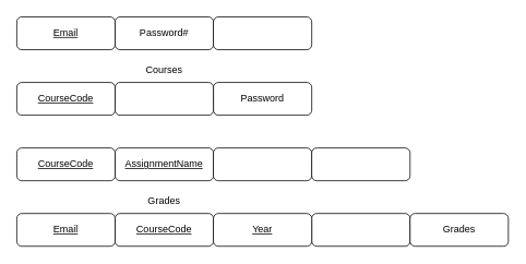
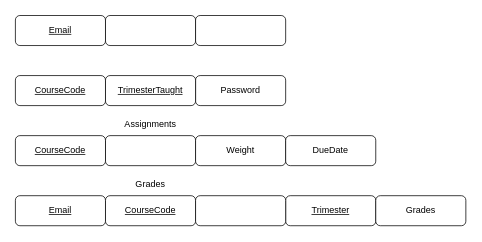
  <mxCell id="0" />
  <mxCell id="1" parent="0" />
  <mxCell id="2" value="" style="group" parent="1" vertex="1" connectable="0"><mxGeometry x="20" y="20" width="120" height="40" as="geometry" /></mxCell>
  <mxCell id="3" value="" style="rounded=1;whiteSpace=wrap;html=1;" parent="2" vertex="1"><mxGeometry width="120" height="40" as="geometry" /></mxCell>
  <mxCell id="4" value="&lt;u&gt;Email&lt;/u&gt;" style="text;html=1;strokeColor=none;fillColor=none;align=center;verticalAlign=middle;whiteSpace=wrap;rounded=0;" parent="2" vertex="1"><mxGeometry width="120" height="40" as="geometry" /></mxCell>
  <mxCell id="5" value="" style="group" parent="1" vertex="1" connectable="0"><mxGeometry x="140" y="20" width="120" height="40" as="geometry" /></mxCell>
  <mxCell id="6" value="" style="rounded=1;whiteSpace=wrap;html=1;" parent="5" vertex="1"><mxGeometry width="120" height="40" as="geometry" /></mxCell>
- <mxCell id="7" value="Password#" style="text;html=1;strokeColor=none;fillColor=none;align=center;verticalAlign=middle;whiteSpace=wrap;rounded=0;" parent="5" vertex="1"><mxGeometry width="120" height="40" as="geometry" /></mxCell>
  <mxCell id="8" value="" style="group" parent="1" vertex="1" connectable="0"><mxGeometry x="260" y="20" width="120" height="40" as="geometry" /></mxCell>
  <mxCell id="9" value="" style="rounded=1;whiteSpace=wrap;html=1;" parent="8" vertex="1"><mxGeometry width="120" height="40" as="geometry" /></mxCell>
  <mxCell id="10" value="" style="group" parent="1" vertex="1" connectable="0"><mxGeometry x="20" y="100" width="120" height="40" as="geometry" /></mxCell>
  <mxCell id="11" value="" style="rounded=1;whiteSpace=wrap;html=1;" parent="10" vertex="1"><mxGeometry width="120" height="40" as="geometry" /></mxCell>
  <mxCell id="12" value="&lt;u&gt;CourseCode&lt;/u&gt;" style="text;html=1;strokeColor=none;fillColor=none;align=center;verticalAlign=middle;whiteSpace=wrap;rounded=0;" parent="10" vertex="1"><mxGeometry width="120" height="40" as="geometry" /></mxCell>
- <mxCell id="13" value="Courses" style="text;html=1;strokeColor=none;fillColor=none;align=center;verticalAlign=middle;whiteSpace=wrap;rounded=0;" parent="1" vertex="1"><mxGeometry x="170" y="70" width="60" height="30" as="geometry" /></mxCell>
  <mxCell id="14" value="" style="group" parent="1" vertex="1" connectable="0"><mxGeometry x="140" y="180" width="120" height="40" as="geometry" /></mxCell>
  <mxCell id="15" value="" style="rounded=1;whiteSpace=wrap;html=1;" parent="14" vertex="1"><mxGeometry width="120" height="40" as="geometry" /></mxCell>
- <mxCell id="16" value="&lt;u&gt;AssignmentName&lt;/u&gt;" style="text;html=1;strokeColor=none;fillColor=none;align=center;verticalAlign=middle;whiteSpace=wrap;rounded=0;" parent="14" vertex="1"><mxGeometry width="120" height="40" as="geometry" /></mxCell>
  <mxCell id="17" value="" style="group" parent="1" vertex="1" connectable="0"><mxGeometry x="260" y="180" width="120" height="40" as="geometry" /></mxCell>
  <mxCell id="18" value="" style="rounded=1;whiteSpace=wrap;html=1;" parent="17" vertex="1"><mxGeometry width="120" height="40" as="geometry" /></mxCell>
+ <mxCell id="19" value="Weight" style="text;html=1;strokeColor=none;fillColor=none;align=center;verticalAlign=middle;whiteSpace=wrap;rounded=0;" parent="17" vertex="1"><mxGeometry width="120" height="40" as="geometry" /></mxCell>
  <mxCell id="20" value="" style="group" parent="1" vertex="1" connectable="0"><mxGeometry x="380" y="180" width="120" height="40" as="geometry" /></mxCell>
  <mxCell id="21" value="" style="rounded=1;whiteSpace=wrap;html=1;" parent="20" vertex="1"><mxGeometry width="120" height="40" as="geometry" /></mxCell>
+ <mxCell id="22" value="DueDate" style="text;html=1;strokeColor=none;fillColor=none;align=center;verticalAlign=middle;whiteSpace=wrap;rounded=0;" parent="20" vertex="1"><mxGeometry width="120" height="40" as="geometry" /></mxCell>
  <mxCell id="23" value="" style="group" parent="1" vertex="1" connectable="0"><mxGeometry x="260" y="100" width="120" height="40" as="geometry" /></mxCell>
  <mxCell id="24" value="" style="rounded=1;whiteSpace=wrap;html=1;" parent="23" vertex="1"><mxGeometry width="120" height="40" as="geometry" /></mxCell>
  <mxCell id="25" value="Password" style="text;html=1;strokeColor=none;fillColor=none;align=center;verticalAlign=middle;whiteSpace=wrap;rounded=0;" parent="23" vertex="1"><mxGeometry width="120" height="40" as="geometry" /></mxCell>
  <mxCell id="26" value="" style="group" parent="1" vertex="1" connectable="0"><mxGeometry x="140" y="100" width="120" height="40" as="geometry" /></mxCell>
  <mxCell id="27" value="" style="rounded=1;whiteSpace=wrap;html=1;" parent="26" vertex="1"><mxGeometry width="120" height="40" as="geometry" /></mxCell>
+ <mxCell id="28" value="&lt;u&gt;TrimesterTaught&lt;/u&gt;" style="text;html=1;strokeColor=none;fillColor=none;align=center;verticalAlign=middle;whiteSpace=wrap;rounded=0;" parent="26" vertex="1"><mxGeometry width="120" height="40" as="geometry" /></mxCell>
  <mxCell id="29" value="" style="group" parent="1" vertex="1" connectable="0"><mxGeometry x="20" y="180" width="120" height="40" as="geometry" /></mxCell>
  <mxCell id="30" value="" style="rounded=1;whiteSpace=wrap;html=1;" parent="29" vertex="1"><mxGeometry width="120" height="40" as="geometry" /></mxCell>
  <mxCell id="31" value="&lt;u&gt;CourseCode&lt;/u&gt;" style="text;html=1;strokeColor=none;fillColor=none;align=center;verticalAlign=middle;whiteSpace=wrap;rounded=0;" parent="29" vertex="1"><mxGeometry width="120" height="40" as="geometry" /></mxCell>
+ <mxCell id="32" value="Assignments" style="text;html=1;strokeColor=none;fillColor=none;align=center;verticalAlign=middle;whiteSpace=wrap;rounded=0;" parent="1" vertex="1"><mxGeometry x="170" y="150" width="60" height="30" as="geometry" /></mxCell>
  <mxCell id="33" value="" style="group" parent="1" vertex="1" connectable="0"><mxGeometry x="20" y="260" width="120" height="40" as="geometry" /></mxCell>
  <mxCell id="34" value="" style="rounded=1;whiteSpace=wrap;html=1;" parent="33" vertex="1"><mxGeometry width="120" height="40" as="geometry" /></mxCell>
  <mxCell id="35" value="&lt;u&gt;Email&lt;/u&gt;" style="text;html=1;strokeColor=none;fillColor=none;align=center;verticalAlign=middle;whiteSpace=wrap;rounded=0;" parent="33" vertex="1"><mxGeometry width="120" height="40" as="geometry" /></mxCell>
  <mxCell id="36" value="" style="group" parent="1" vertex="1" connectable="0"><mxGeometry x="140" y="260" width="120" height="40" as="geometry" /></mxCell>
  <mxCell id="37" value="" style="rounded=1;whiteSpace=wrap;html=1;" parent="36" vertex="1"><mxGeometry width="120" height="40" as="geometry" /></mxCell>
  <mxCell id="38" value="&lt;u&gt;CourseCode&lt;/u&gt;" style="text;html=1;strokeColor=none;fillColor=none;align=center;verticalAlign=middle;whiteSpace=wrap;rounded=0;" parent="36" vertex="1"><mxGeometry width="120" height="40" as="geometry" /></mxCell>
  <mxCell id="39" value="" style="group" parent="1" vertex="1" connectable="0"><mxGeometry x="380" y="260" width="120" height="40" as="geometry" /></mxCell>
  <mxCell id="40" value="" style="rounded=1;whiteSpace=wrap;html=1;" parent="39" vertex="1"><mxGeometry width="120" height="40" as="geometry" /></mxCell>
+ <mxCell id="41" value="&lt;u&gt;Trimester&lt;/u&gt;" style="text;html=1;strokeColor=none;fillColor=none;align=center;verticalAlign=middle;whiteSpace=wrap;rounded=0;" parent="39" vertex="1"><mxGeometry width="120" height="40" as="geometry" /></mxCell>
  <mxCell id="42" value="" style="group" parent="1" vertex="1" connectable="0"><mxGeometry x="260" y="260" width="120" height="40" as="geometry" /></mxCell>
  <mxCell id="43" value="" style="rounded=1;whiteSpace=wrap;html=1;" parent="42" vertex="1"><mxGeometry width="120" height="40" as="geometry" /></mxCell>
- <mxCell id="44" value="&lt;u&gt;Year&lt;/u&gt;" style="text;html=1;strokeColor=none;fillColor=none;align=center;verticalAlign=middle;whiteSpace=wrap;rounded=0;" parent="42" vertex="1"><mxGeometry width="120" height="40" as="geometry" /></mxCell>
  <mxCell id="45" value="" style="group" parent="1" vertex="1" connectable="0"><mxGeometry x="500" y="260" width="120" height="40" as="geometry" /></mxCell>
  <mxCell id="46" value="" style="rounded=1;whiteSpace=wrap;html=1;" parent="45" vertex="1"><mxGeometry width="120" height="40" as="geometry" /></mxCell>
  <mxCell id="47" value="Grades" style="text;html=1;strokeColor=none;fillColor=none;align=center;verticalAlign=middle;whiteSpace=wrap;rounded=0;" parent="45" vertex="1"><mxGeometry width="120" height="40" as="geometry" /></mxCell>
  <mxCell id="48" value="Grades" style="text;html=1;strokeColor=none;fillColor=none;align=center;verticalAlign=middle;whiteSpace=wrap;rounded=0;" parent="1" vertex="1"><mxGeometry x="170" y="230" width="60" height="30" as="geometry" /></mxCell>
